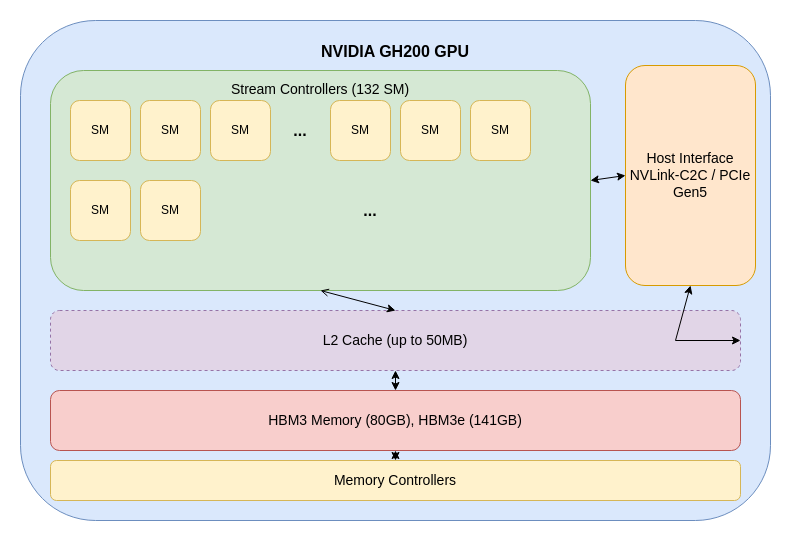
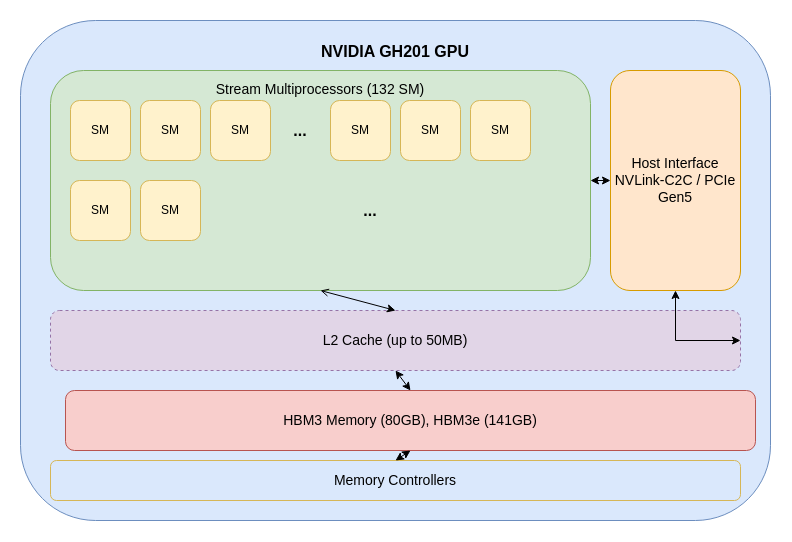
  <mxCell id="0" />
  <mxCell id="1" parent="0" />
- <mxCell id="2" value="NVIDIA GH200 GPU" style="rounded=1;whiteSpace=wrap;html=1;fillColor=#dae8fc;strokeColor=#6c8ebf;fontSize=16;fontStyle=1;verticalAlign=top;spacingTop=15;shadow=0;glass=0;" parent="1" vertex="1"><mxGeometry x="20" y="20" width="750" height="500" as="geometry" /></mxCell>
- <mxCell id="3" value="Stream Controllers (132 SM)" style="rounded=1;whiteSpace=wrap;html=1;fillColor=#d5e8d4;strokeColor=#82b366;fontSize=14;verticalAlign=top;align=center;spacingTop=4;" parent="1" vertex="1"><mxGeometry x="50" y="70" width="540" height="220" as="geometry" /></mxCell>
+ <mxCell id="2" value="NVIDIA GH201 GPU" style="rounded=1;whiteSpace=wrap;html=1;fillColor=#dae8fc;strokeColor=#6c8ebf;fontSize=16;fontStyle=1;verticalAlign=top;spacingTop=15;shadow=0;glass=0;" parent="1" vertex="1"><mxGeometry x="20" y="20" width="750" height="500" as="geometry" /></mxCell>
+ <mxCell id="3" value="Stream Multiprocessors (132 SM)" style="rounded=1;whiteSpace=wrap;html=1;fillColor=#d5e8d4;strokeColor=#82b366;fontSize=14;verticalAlign=top;align=center;spacingTop=4;" parent="1" vertex="1"><mxGeometry x="50" y="70" width="540" height="220" as="geometry" /></mxCell>
  <mxCell id="4" value="SM" style="rounded=1;whiteSpace=wrap;html=1;fillColor=#fff2cc;strokeColor=#d6b656;fontSize=12;" parent="1" vertex="1"><mxGeometry x="70" y="100" width="60" height="60" as="geometry" /></mxCell>
  <mxCell id="5" value="SM" style="rounded=1;whiteSpace=wrap;html=1;fillColor=#fff2cc;strokeColor=#d6b656;fontSize=12;" parent="1" vertex="1"><mxGeometry x="140" y="100" width="60" height="60" as="geometry" /></mxCell>
  <mxCell id="6" value="SM" style="rounded=1;whiteSpace=wrap;html=1;fillColor=#fff2cc;strokeColor=#d6b656;fontSize=12;" parent="1" vertex="1"><mxGeometry x="210" y="100" width="60" height="60" as="geometry" /></mxCell>
  <mxCell id="7" value="..." style="text;html=1;strokeColor=none;fillColor=none;align=center;verticalAlign=middle;whiteSpace=wrap;rounded=0;fontSize=16;fontStyle=1" parent="1" vertex="1"><mxGeometry x="280" y="115" width="40" height="30" as="geometry" /></mxCell>
  <mxCell id="8" value="SM" style="rounded=1;whiteSpace=wrap;html=1;fillColor=#fff2cc;strokeColor=#d6b656;fontSize=12;" parent="1" vertex="1"><mxGeometry x="330" y="100" width="60" height="60" as="geometry" /></mxCell>
  <mxCell id="9" value="SM" style="rounded=1;whiteSpace=wrap;html=1;fillColor=#fff2cc;strokeColor=#d6b656;fontSize=12;" parent="1" vertex="1"><mxGeometry x="400" y="100" width="60" height="60" as="geometry" /></mxCell>
  <mxCell id="10" value="SM" style="rounded=1;whiteSpace=wrap;html=1;fillColor=#fff2cc;strokeColor=#d6b656;fontSize=12;" parent="1" vertex="1"><mxGeometry x="470" y="100" width="60" height="60" as="geometry" /></mxCell>
  <mxCell id="11" value="SM" style="rounded=1;whiteSpace=wrap;html=1;fillColor=#fff2cc;strokeColor=#d6b656;fontSize=12;" parent="1" vertex="1"><mxGeometry x="70" y="180" width="60" height="60" as="geometry" /></mxCell>
  <mxCell id="12" value="SM" style="rounded=1;whiteSpace=wrap;html=1;fillColor=#fff2cc;strokeColor=#d6b656;fontSize=12;" parent="1" vertex="1"><mxGeometry x="140" y="180" width="60" height="60" as="geometry" /></mxCell>
  <mxCell id="13" value="..." style="text;html=1;strokeColor=none;fillColor=none;align=center;verticalAlign=middle;whiteSpace=wrap;rounded=0;fontSize=16;fontStyle=1" parent="1" vertex="1"><mxGeometry x="210" y="195" width="320" height="30" as="geometry" /></mxCell>
  <mxCell id="14" value="L2 Cache (up to 50MB)" style="rounded=1;whiteSpace=wrap;html=1;fillColor=#e1d5e7;strokeColor=#9673a6;fontSize=14;dashed=1;" parent="1" vertex="1"><mxGeometry x="50" y="310" width="690" height="60" as="geometry" /></mxCell>
- <mxCell id="15" value="&lt;span style=&quot;color: rgb(0, 0, 0);&quot;&gt;HBM3 Memory (80GB), HBM3e (141GB)&lt;/span&gt;" style="rounded=1;whiteSpace=wrap;html=1;fillColor=#f8cecc;strokeColor=#b85450;fontSize=14;" parent="1" vertex="1"><mxGeometry x="50" y="390" width="690" height="60" as="geometry" /></mxCell>
- <mxCell id="16" value="Host Interface&#10;NVLink-C2C / PCIe Gen5" style="rounded=1;whiteSpace=wrap;html=1;fillColor=#ffe6cc;strokeColor=#d79b00;fontSize=14;" parent="1" vertex="1"><mxGeometry x="625" y="65" width="130" height="220" as="geometry" /></mxCell>
- <mxCell id="17" value="Memory Controllers" style="rounded=1;whiteSpace=wrap;html=1;fillColor=#fff2cc;strokeColor=#d6b656;fontSize=14;" parent="1" vertex="1"><mxGeometry x="50" y="460" width="690" height="40" as="geometry" /></mxCell>
+ <mxCell id="15" value="&lt;span style=&quot;color: rgb(0, 0, 0);&quot;&gt;HBM3 Memory (80GB), HBM3e (141GB)&lt;/span&gt;" style="rounded=1;whiteSpace=wrap;html=1;fillColor=#f8cecc;strokeColor=#b85450;fontSize=14;" parent="1" vertex="1"><mxGeometry x="65" y="390" width="690" height="60" as="geometry" /></mxCell>
+ <mxCell id="16" value="Host Interface&#10;NVLink-C2C / PCIe Gen5" style="rounded=1;whiteSpace=wrap;html=1;fillColor=#ffe6cc;strokeColor=#d79b00;fontSize=14;" parent="1" vertex="1"><mxGeometry x="610" y="70" width="130" height="220" as="geometry" /></mxCell>
+ <mxCell id="17" value="Memory Controllers" style="rounded=1;whiteSpace=wrap;html=1;fillColor=#dae8fc;strokeColor=#d6b656;fontSize=14;" parent="1" vertex="1"><mxGeometry x="50" y="460" width="690" height="40" as="geometry" /></mxCell>
  <mxCell id="18" value="" style="endArrow=open;startArrow=classic;html=1;rounded=0;exitX=0.5;exitY=0;exitDx=0;exitDy=0;entryX=0.5;entryY=1;entryDx=0;entryDy=0;" parent="1" source="14" target="3" edge="1"><mxGeometry width="50" height="50" relative="1" as="geometry"><mxPoint x="370" y="320" as="sourcePoint" /><mxPoint x="420" y="270" as="targetPoint" /></mxGeometry></mxCell>
  <mxCell id="19" value="" style="endArrow=classic;startArrow=classic;html=1;rounded=0;exitX=0.5;exitY=0;exitDx=0;exitDy=0;entryX=0.5;entryY=1;entryDx=0;entryDy=0;" parent="1" source="15" target="14" edge="1"><mxGeometry width="50" height="50" relative="1" as="geometry"><mxPoint x="370" y="400" as="sourcePoint" /><mxPoint x="420" y="350" as="targetPoint" /></mxGeometry></mxCell>
  <mxCell id="20" value="" style="endArrow=classic;startArrow=classic;html=1;rounded=0;exitX=0.5;exitY=0;exitDx=0;exitDy=0;entryX=0.5;entryY=1;entryDx=0;entryDy=0;" parent="1" source="17" target="15" edge="1"><mxGeometry width="50" height="50" relative="1" as="geometry"><mxPoint x="370" y="470" as="sourcePoint" /><mxPoint x="420" y="420" as="targetPoint" /></mxGeometry></mxCell>
  <mxCell id="21" value="" style="endArrow=classic;startArrow=classic;html=1;rounded=0;exitX=1;exitY=0.5;exitDx=0;exitDy=0;entryX=0;entryY=0.5;entryDx=0;entryDy=0;" parent="1" source="3" target="16" edge="1"><mxGeometry width="50" height="50" relative="1" as="geometry"><mxPoint x="570" y="220" as="sourcePoint" /><mxPoint x="620" y="170" as="targetPoint" /></mxGeometry></mxCell>
  <mxCell id="22" value="" style="endArrow=classic;startArrow=classic;html=1;rounded=0;exitX=0.5;exitY=1;exitDx=0;exitDy=0;entryX=1;entryY=0.5;entryDx=0;entryDy=0;" parent="1" source="16" target="14" edge="1"><mxGeometry width="50" height="50" relative="1" as="geometry"><mxPoint x="620" y="300" as="sourcePoint" /><mxPoint x="670" y="250" as="targetPoint" /><Array as="points"><mxPoint x="675" y="340" /></Array></mxGeometry></mxCell>
